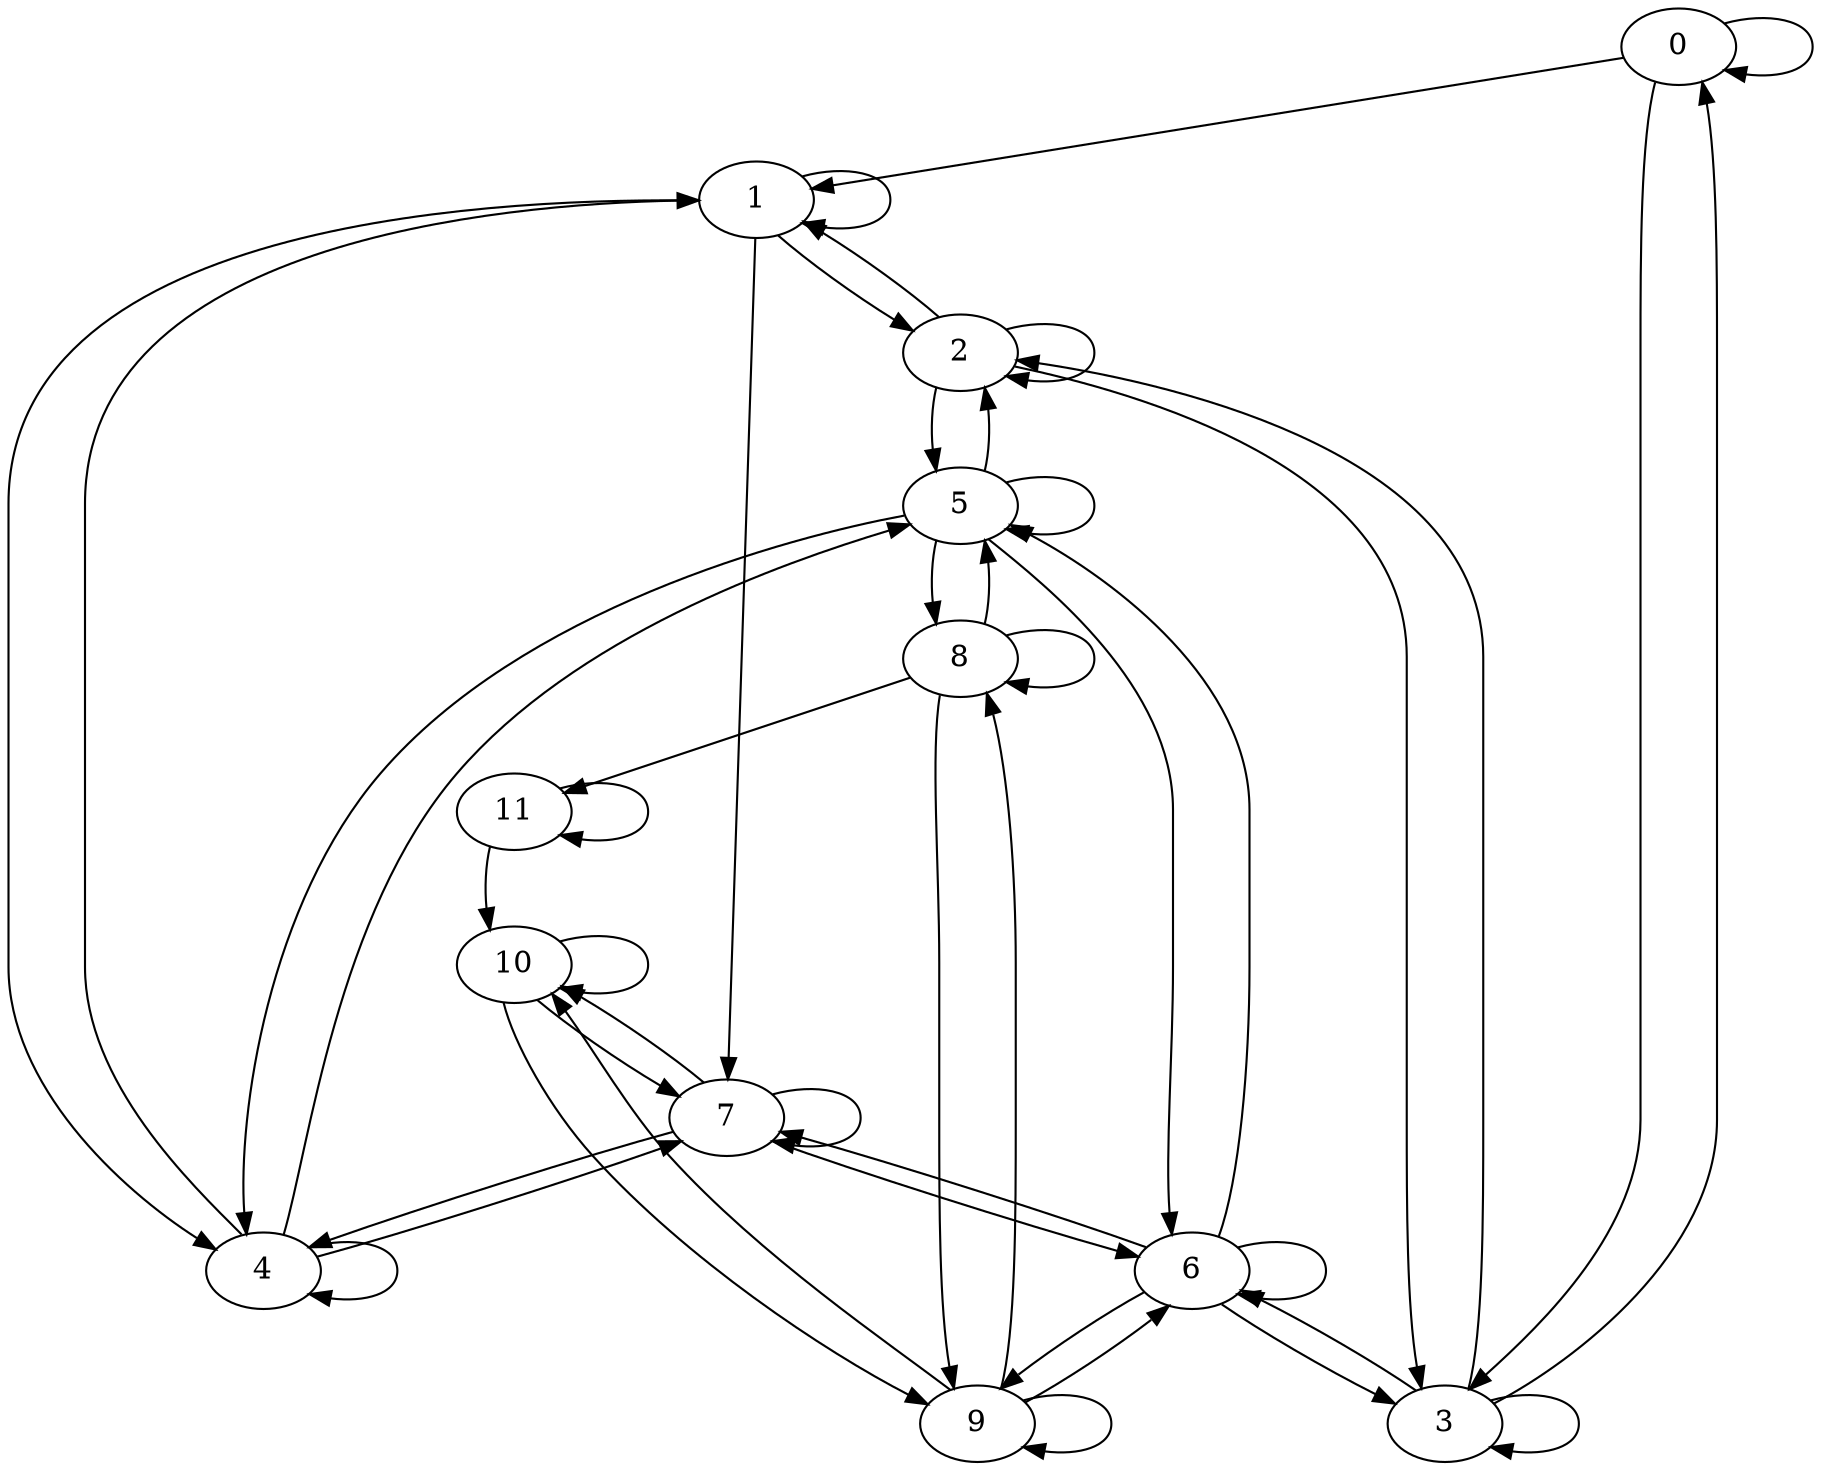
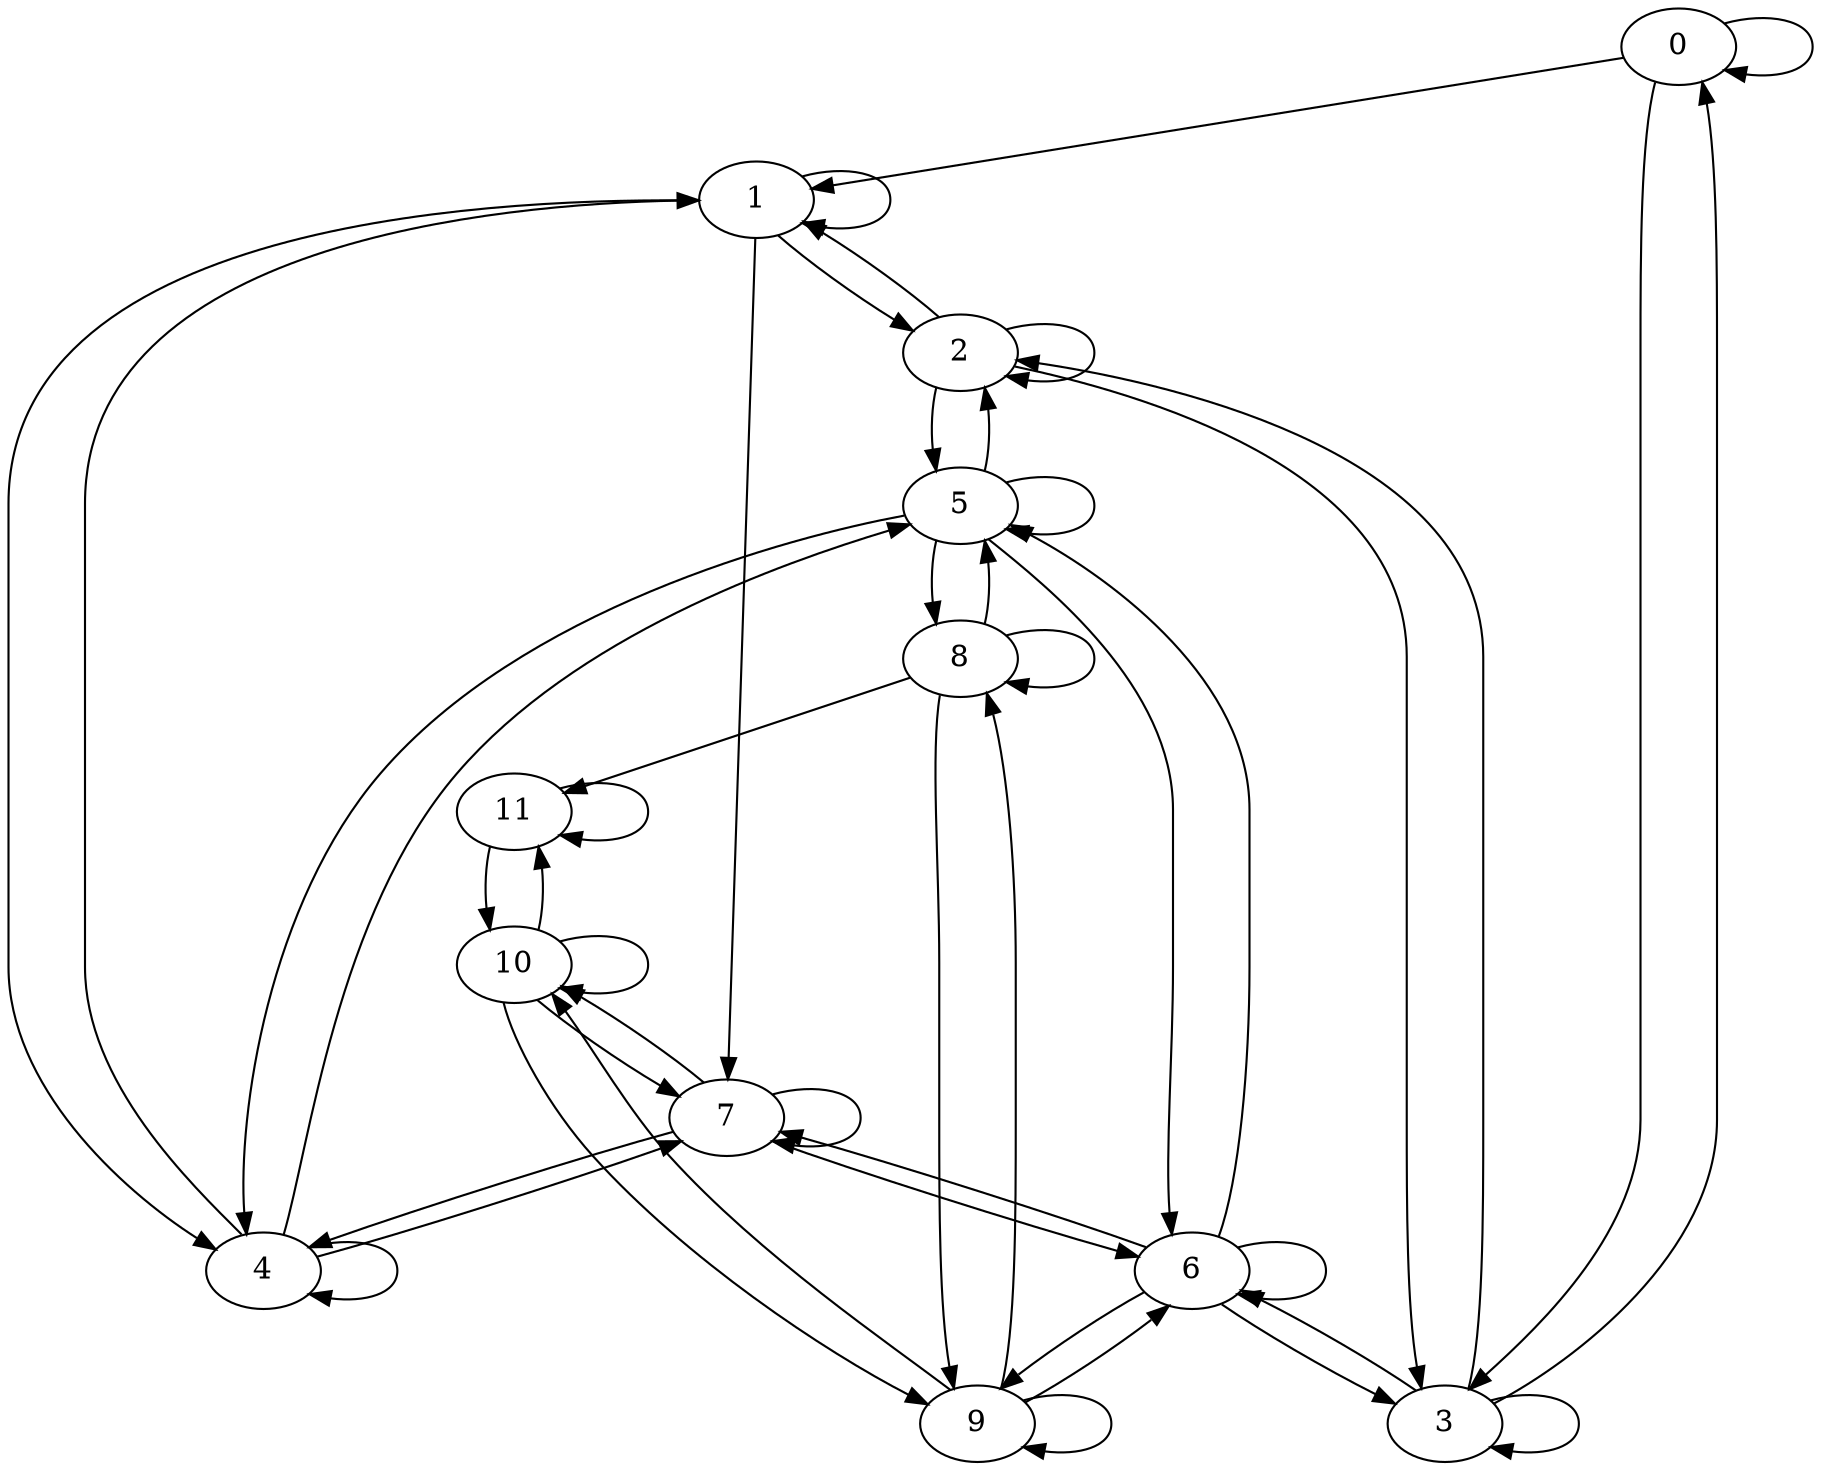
  digraph {
    nodesep=0.5
    edge [weight=1.0]
    0
    1
    3
    2
    4
    7
    6
    5
    9
    8
    10
    11
    0 -> 0
    0 -> 1
    0 -> 3
    1 -> 1
    1 -> 2
    1 -> 4
    1 -> 7
    3 -> 0
    3 -> 3
    3 -> 2
    3 -> 6
    2 -> 1
    2 -> 3
    2 -> 2
    2 -> 5
    4 -> 1
    4 -> 4
    4 -> 7
    4 -> 5
    7 -> 4
    7 -> 7
    7 -> 6
    7 -> 10
    6 -> 3
    6 -> 7
    6 -> 6
    6 -> 5
    6 -> 9
    5 -> 2
    5 -> 4
    5 -> 6
    5 -> 5
    5 -> 8
    9 -> 6
    9 -> 9
    9 -> 8
    9 -> 10
    8 -> 5
    8 -> 9
    8 -> 8
    8 -> 11
    10 -> 7
    10 -> 9
    10 -> 10
+   10 -> 11
    11 -> 10
    11 -> 11
  }
